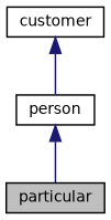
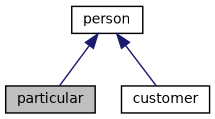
  digraph {
    node [color=black fillcolor=white fontname=Helvetica fontsize=10 shape=record style=filled]
    edge [color=midnightblue dir=back fontname=Helvetica fontsize=10 labelfontname=Helvetica labelfontsize=10 style=solid]
    n1 [fillcolor=grey75 fontcolor=black height=0.2 label=particular width=0.4]
    n2 [height=0.2 label=customer width=0.4]
    n3 [height=0.2 label=person width=0.4]
    n3 -> n1
-   n2 -> n3
+   n3 -> n2
  }
